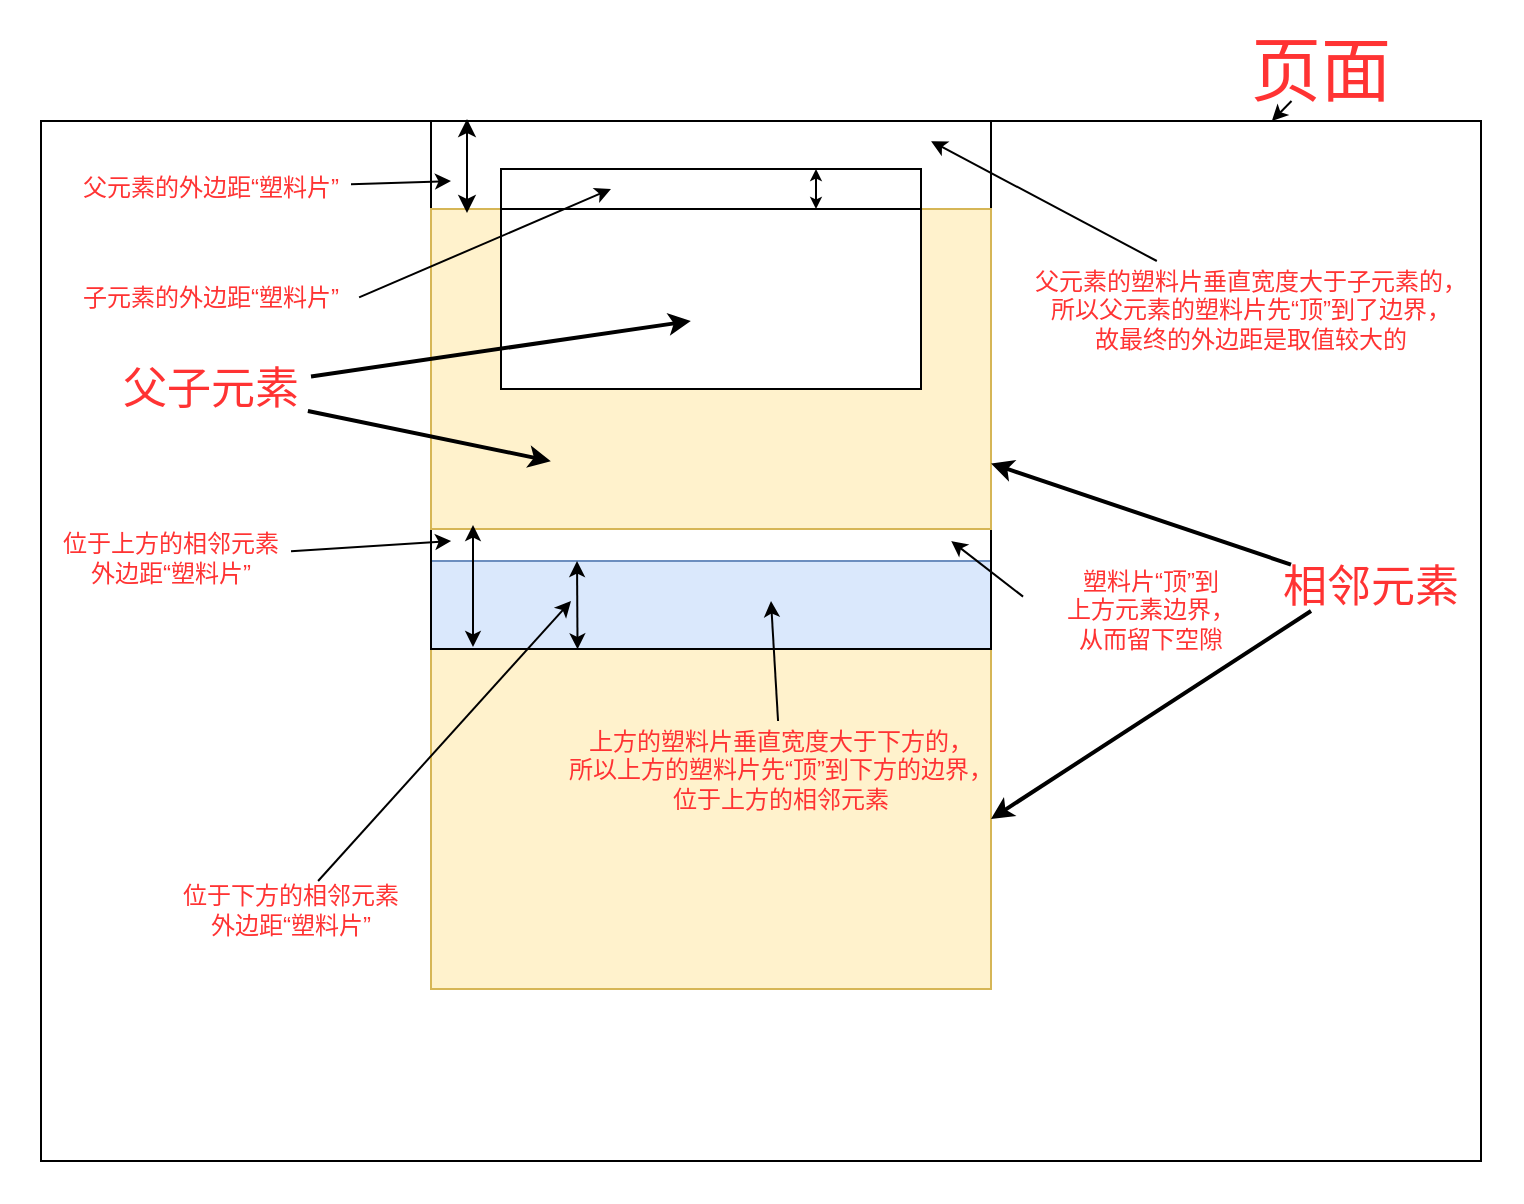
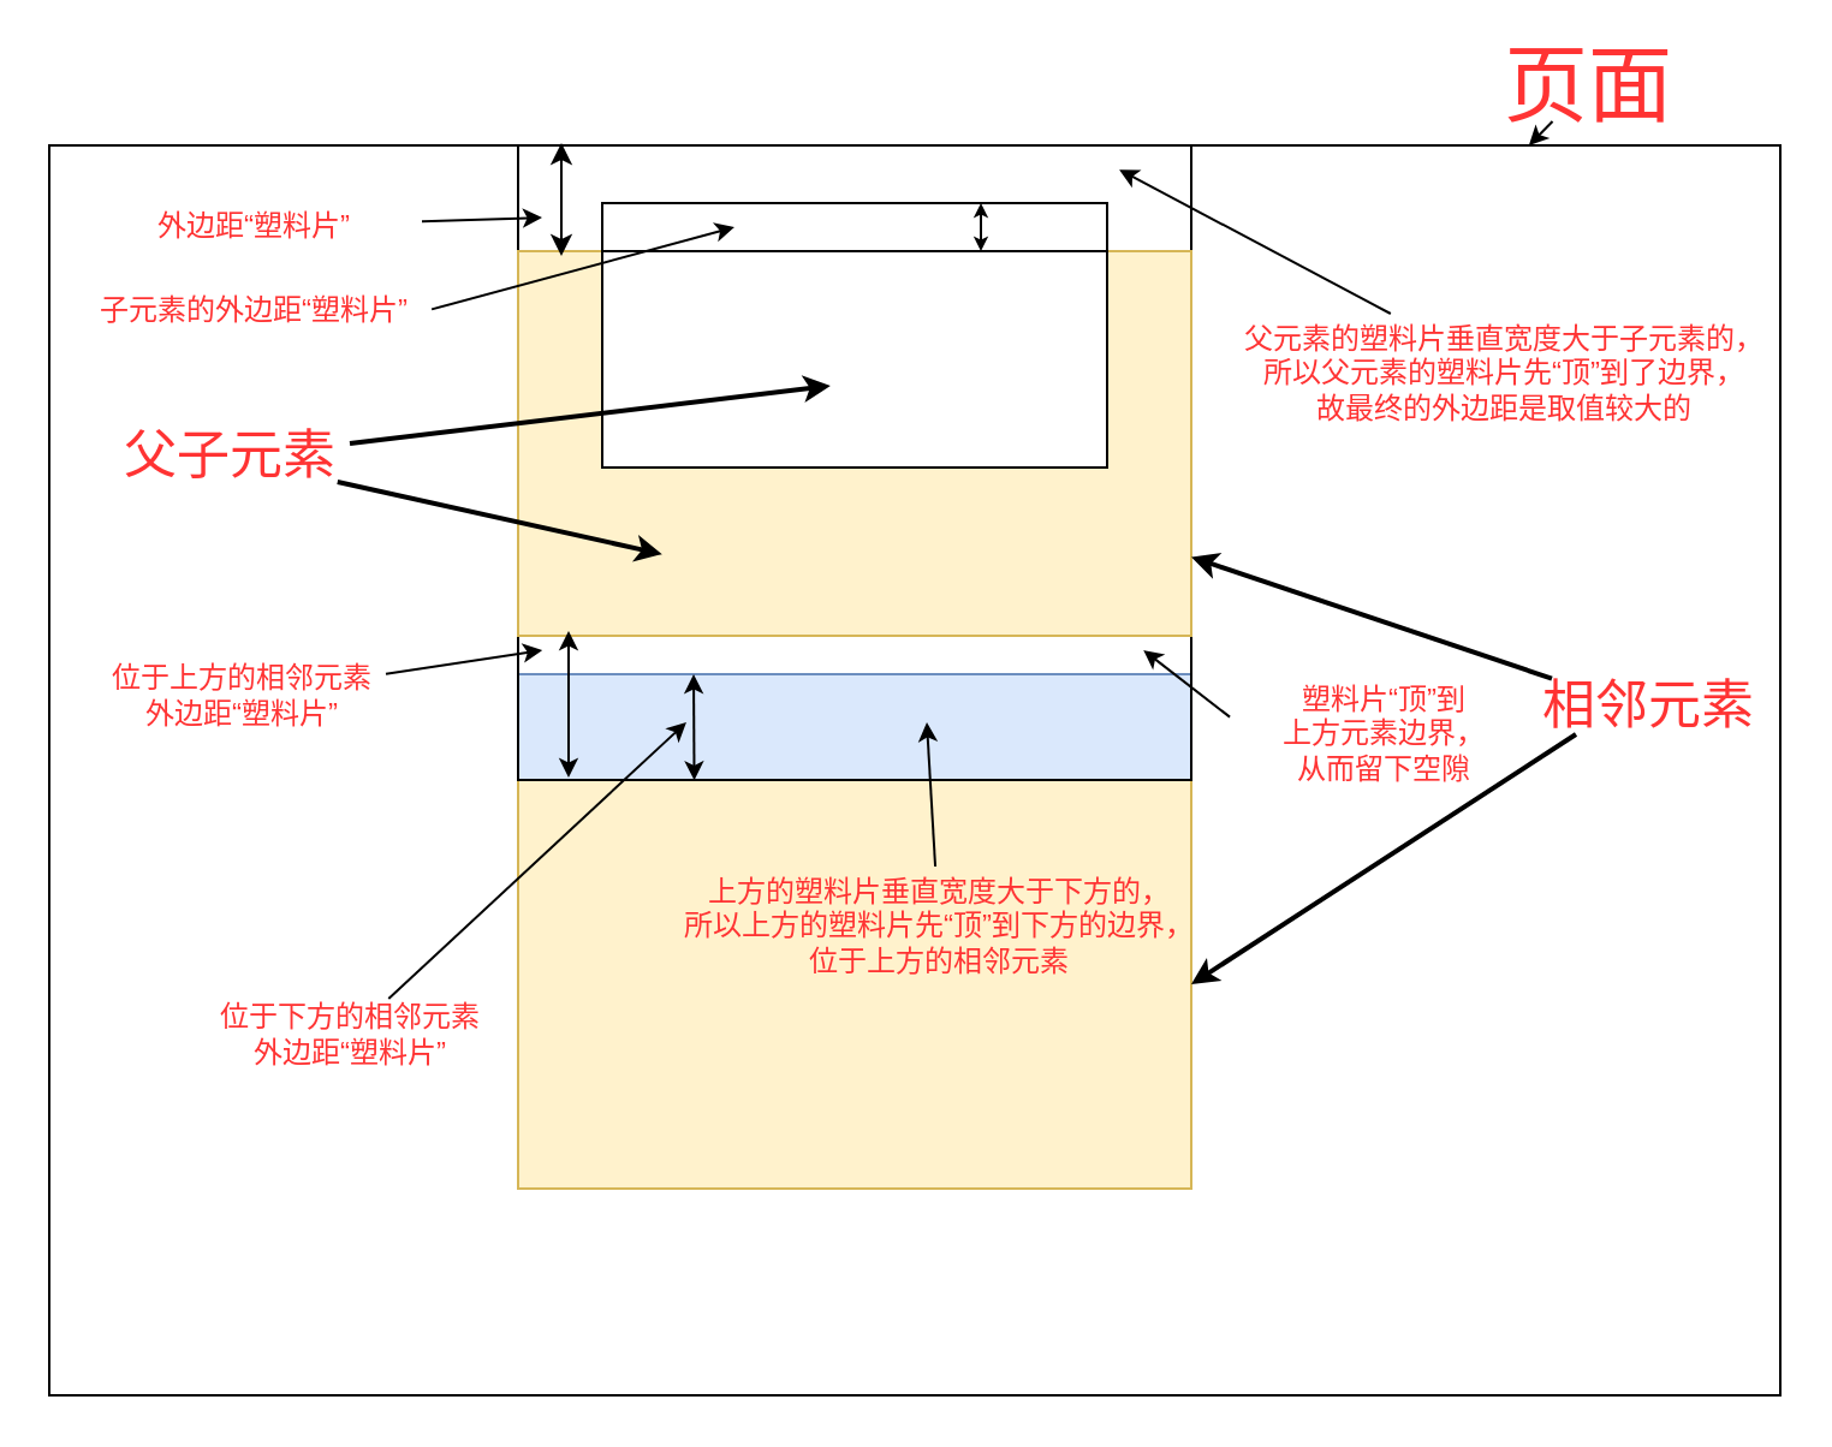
  <mxCell id="0" />
  <mxCell id="1" parent="0" />
  <mxCell id="2" value="" style="rounded=0;whiteSpace=wrap;html=1;" vertex="1" parent="1"><mxGeometry x="20" y="60" width="720" height="520" as="geometry" /></mxCell>
  <mxCell id="3" value="" style="rounded=0;whiteSpace=wrap;html=1;" vertex="1" parent="1"><mxGeometry x="215" y="60" width="280" height="160" as="geometry" /></mxCell>
  <mxCell id="4" value="" style="rounded=0;whiteSpace=wrap;html=1;fillColor=#dae8fc;strokeColor=#6c8ebf;" vertex="1" parent="1"><mxGeometry x="215" y="280" width="280" height="170" as="geometry" /></mxCell>
  <mxCell id="5" value="" style="rounded=0;whiteSpace=wrap;html=1;fillColor=#fff2cc;strokeColor=#d6b656;" vertex="1" parent="1"><mxGeometry x="215" y="324" width="280" height="170" as="geometry" /></mxCell>
  <mxCell id="6" value="" style="rounded=0;whiteSpace=wrap;html=1;fillColor=none;" vertex="1" parent="1"><mxGeometry x="215" y="264" width="280" height="60" as="geometry" /></mxCell>
  <mxCell id="7" value="" style="rounded=0;whiteSpace=wrap;html=1;fillColor=#fff2cc;strokeColor=#d6b656;" vertex="1" parent="1"><mxGeometry x="215" y="104" width="280" height="160" as="geometry" /></mxCell>
  <mxCell id="8" value="" style="rounded=0;whiteSpace=wrap;html=1;" vertex="1" parent="1"><mxGeometry x="250" y="84" width="210" height="90" as="geometry" /></mxCell>
  <mxCell id="9" value="" style="rounded=0;whiteSpace=wrap;html=1;" vertex="1" parent="1"><mxGeometry x="250" y="104" width="210" height="90" as="geometry" /></mxCell>
  <mxCell id="10" value="" style="endArrow=classic;startArrow=classic;html=1;" edge="1" parent="1"><mxGeometry width="50" height="50" relative="1" as="geometry"><mxPoint x="233" y="106" as="sourcePoint" /><mxPoint x="233" y="59" as="targetPoint" /></mxGeometry></mxCell>
  <mxCell id="11" value="" style="endArrow=classic;startArrow=classic;html=1;endSize=3;startSize=3;exitX=0.75;exitY=0;exitDx=0;exitDy=0;entryX=0.75;entryY=0;entryDx=0;entryDy=0;" edge="1" parent="1" source="9" target="8"><mxGeometry width="50" height="50" relative="1" as="geometry"><mxPoint x="305" y="134" as="sourcePoint" /><mxPoint x="355" y="84" as="targetPoint" /></mxGeometry></mxCell>
  <mxCell id="12" value="" style="endArrow=classic;startArrow=classic;html=1;startSize=5;endSize=5;" edge="1" parent="1"><mxGeometry width="50" height="50" relative="1" as="geometry"><mxPoint x="236" y="323" as="sourcePoint" /><mxPoint x="236" y="262" as="targetPoint" /></mxGeometry></mxCell>
  <mxCell id="13" value="" style="endArrow=classic;startArrow=classic;html=1;startSize=5;endSize=5;exitX=0.126;exitY=0.001;exitDx=0;exitDy=0;exitPerimeter=0;" edge="1" parent="1"><mxGeometry width="50" height="50" relative="1" as="geometry"><mxPoint x="288.28" y="324.17" as="sourcePoint" /><mxPoint x="288" y="280" as="targetPoint" /></mxGeometry></mxCell>
  <mxCell id="14" style="edgeStyle=none;rounded=0;orthogonalLoop=1;jettySize=auto;html=1;entryX=0.214;entryY=0.788;entryDx=0;entryDy=0;entryPerimeter=0;startSize=5;endSize=5;strokeWidth=2;" edge="1" parent="1" source="16" target="7"><mxGeometry relative="1" as="geometry" /></mxCell>
  <mxCell id="15" style="edgeStyle=none;rounded=0;orthogonalLoop=1;jettySize=auto;html=1;entryX=0.452;entryY=0.622;entryDx=0;entryDy=0;entryPerimeter=0;startSize=5;endSize=5;strokeWidth=2;" edge="1" parent="1" source="16" target="9"><mxGeometry relative="1" as="geometry" /></mxCell>
- <mxCell id="16" value="&lt;font color=&quot;#ff3333&quot; style=&quot;font-size: 22px&quot;&gt;父子元素&lt;/font&gt;" style="text;html=1;align=center;verticalAlign=middle;resizable=0;points=[];autosize=1;strokeColor=none;" vertex="1" parent="1"><mxGeometry x="55" y="185" width="100" height="20" as="geometry" /></mxCell>
+ <mxCell id="16" value="&lt;font color=&quot;#ff3333&quot; style=&quot;font-size: 22px&quot;&gt;父子元素&lt;/font&gt;" style="text;html=1;align=center;verticalAlign=middle;resizable=0;points=[];autosize=1;strokeColor=none;" vertex="1" parent="1"><mxGeometry x="45" y="180" width="100" height="20" as="geometry" /></mxCell>
  <mxCell id="17" style="edgeStyle=none;rounded=0;orthogonalLoop=1;jettySize=auto;html=1;startSize=5;endSize=5;strokeWidth=2;exitX=0.1;exitY=-0.11;exitDx=0;exitDy=0;exitPerimeter=0;" edge="1" parent="1" source="19" target="7"><mxGeometry relative="1" as="geometry" /></mxCell>
  <mxCell id="18" style="edgeStyle=none;rounded=0;orthogonalLoop=1;jettySize=auto;html=1;entryX=1;entryY=0.5;entryDx=0;entryDy=0;startSize=5;endSize=5;strokeWidth=2;exitX=0.2;exitY=1.05;exitDx=0;exitDy=0;exitPerimeter=0;" edge="1" parent="1" source="19" target="5"><mxGeometry relative="1" as="geometry"><mxPoint x="605" y="310" as="sourcePoint" /></mxGeometry></mxCell>
  <mxCell id="19" value="&lt;font color=&quot;#ff3333&quot; style=&quot;font-size: 22px&quot;&gt;相邻元素&lt;/font&gt;" style="text;html=1;align=center;verticalAlign=middle;resizable=0;points=[];autosize=1;strokeColor=none;" vertex="1" parent="1"><mxGeometry x="635" y="284" width="100" height="20" as="geometry" /></mxCell>
  <mxCell id="20" style="edgeStyle=none;rounded=0;orthogonalLoop=1;jettySize=auto;html=1;startSize=5;endSize=5;strokeWidth=1;" edge="1" parent="1" source="21"><mxGeometry relative="1" as="geometry"><mxPoint x="225" y="90" as="targetPoint" /></mxGeometry></mxCell>
- <mxCell id="21" value="&lt;font color=&quot;#ff3333&quot;&gt;父元素的外边距“塑料片”&lt;/font&gt;" style="text;html=1;align=center;verticalAlign=middle;resizable=0;points=[];autosize=1;strokeColor=none;" vertex="1" parent="1"><mxGeometry x="35" y="84" width="140" height="20" as="geometry" /></mxCell>
+ <mxCell id="21" value="&lt;font color=&quot;#ff3333&quot;&gt;外边距“塑料片”&lt;/font&gt;" style="text;html=1;align=center;verticalAlign=middle;resizable=0;points=[];autosize=1;strokeColor=none;" vertex="1" parent="1"><mxGeometry x="35" y="84" width="140" height="20" as="geometry" /></mxCell>
  <mxCell id="22" style="edgeStyle=none;rounded=0;orthogonalLoop=1;jettySize=auto;html=1;startSize=5;endSize=5;strokeWidth=1;exitX=1.029;exitY=0.46;exitDx=0;exitDy=0;exitPerimeter=0;" edge="1" parent="1" source="23"><mxGeometry relative="1" as="geometry"><mxPoint x="305" y="94" as="targetPoint" /></mxGeometry></mxCell>
- <mxCell id="23" value="&lt;font color=&quot;#ff3333&quot;&gt;子元素的外边距“塑料片”&lt;/font&gt;" style="text;html=1;align=center;verticalAlign=middle;resizable=0;points=[];autosize=1;strokeColor=none;" vertex="1" parent="1"><mxGeometry x="35" y="139" width="140" height="20" as="geometry" /></mxCell>
+ <mxCell id="23" value="&lt;font color=&quot;#ff3333&quot;&gt;子元素的外边距“塑料片”&lt;/font&gt;" style="text;html=1;align=center;verticalAlign=middle;resizable=0;points=[];autosize=1;strokeColor=none;" vertex="1" parent="1"><mxGeometry x="35" y="119" width="140" height="20" as="geometry" /></mxCell>
  <mxCell id="24" style="edgeStyle=none;rounded=0;orthogonalLoop=1;jettySize=auto;html=1;entryX=0.893;entryY=0.063;entryDx=0;entryDy=0;entryPerimeter=0;startSize=5;endSize=5;strokeWidth=1;" edge="1" parent="1" source="25" target="3"><mxGeometry relative="1" as="geometry" /></mxCell>
  <mxCell id="25" value="&lt;font color=&quot;#ff3333&quot;&gt;父元素的塑料片垂直宽度大于子元素的，&lt;br&gt;所以父元素的塑料片先“顶”到了边界，&lt;br&gt;故最终的外边距是取值较大的&lt;/font&gt;" style="text;html=1;align=center;verticalAlign=middle;resizable=0;points=[];autosize=1;strokeColor=none;" vertex="1" parent="1"><mxGeometry x="510" y="130" width="230" height="50" as="geometry" /></mxCell>
  <mxCell id="26" style="edgeStyle=none;rounded=0;orthogonalLoop=1;jettySize=auto;html=1;entryX=0.036;entryY=0.1;entryDx=0;entryDy=0;entryPerimeter=0;startSize=5;endSize=5;strokeWidth=1;" edge="1" parent="1" source="27" target="6"><mxGeometry relative="1" as="geometry" /></mxCell>
- <mxCell id="27" value="&lt;font color=&quot;#ff3333&quot;&gt;位于上方的相邻元素&lt;br&gt;外边距“塑料片”&lt;/font&gt;" style="text;html=1;align=center;verticalAlign=middle;resizable=0;points=[];autosize=1;strokeColor=none;" vertex="1" parent="1"><mxGeometry x="25" y="264" width="120" height="30" as="geometry" /></mxCell>
+ <mxCell id="27" value="&lt;font color=&quot;#ff3333&quot;&gt;位于上方的相邻元素&lt;br&gt;外边距“塑料片”&lt;/font&gt;" style="text;html=1;align=center;verticalAlign=middle;resizable=0;points=[];autosize=1;strokeColor=none;" vertex="1" parent="1"><mxGeometry x="40" y="274" width="120" height="30" as="geometry" /></mxCell>
  <mxCell id="28" style="edgeStyle=none;rounded=0;orthogonalLoop=1;jettySize=auto;html=1;startSize=5;endSize=5;strokeWidth=1;" edge="1" parent="1" source="29"><mxGeometry relative="1" as="geometry"><mxPoint x="285" y="300" as="targetPoint" /></mxGeometry></mxCell>
- <mxCell id="29" value="&lt;font color=&quot;#ff3333&quot;&gt;位于下方的相邻元素&lt;br&gt;外边距“塑料片”&lt;/font&gt;" style="text;html=1;align=center;verticalAlign=middle;resizable=0;points=[];autosize=1;strokeColor=none;" vertex="1" parent="1"><mxGeometry x="85" y="440" width="120" height="30" as="geometry" /></mxCell>
+ <mxCell id="29" value="&lt;font color=&quot;#ff3333&quot;&gt;位于下方的相邻元素&lt;br&gt;外边距“塑料片”&lt;/font&gt;" style="text;html=1;align=center;verticalAlign=middle;resizable=0;points=[];autosize=1;strokeColor=none;" vertex="1" parent="1"><mxGeometry x="85" y="415" width="120" height="30" as="geometry" /></mxCell>
  <mxCell id="30" style="edgeStyle=none;rounded=0;orthogonalLoop=1;jettySize=auto;html=1;startSize=5;endSize=5;strokeWidth=1;" edge="1" parent="1" source="31"><mxGeometry relative="1" as="geometry"><mxPoint x="385" y="300" as="targetPoint" /></mxGeometry></mxCell>
  <mxCell id="31" value="&lt;font color=&quot;#ff3333&quot;&gt;上方的塑料片垂直宽度大于下方的，&lt;br&gt;所以上方的塑料片先“顶”到下方的边界，&lt;br&gt;位于上方的相邻元素&lt;/font&gt;" style="text;html=1;align=center;verticalAlign=middle;resizable=0;points=[];autosize=1;strokeColor=none;" vertex="1" parent="1"><mxGeometry x="275" y="360" width="230" height="50" as="geometry" /></mxCell>
  <mxCell id="32" style="edgeStyle=none;rounded=0;orthogonalLoop=1;jettySize=auto;html=1;entryX=0.929;entryY=0.1;entryDx=0;entryDy=0;entryPerimeter=0;startSize=5;endSize=5;strokeWidth=1;exitX=0.008;exitY=0.356;exitDx=0;exitDy=0;exitPerimeter=0;" edge="1" parent="1" source="33" target="6"><mxGeometry relative="1" as="geometry" /></mxCell>
  <mxCell id="33" value="&lt;font color=&quot;#ff3333&quot;&gt;塑料片“顶”到&lt;br&gt;上方元素边界，&lt;br&gt;从而留下空隙&lt;/font&gt;" style="text;html=1;align=center;verticalAlign=middle;resizable=0;points=[];autosize=1;strokeColor=none;" vertex="1" parent="1"><mxGeometry x="510" y="280" width="130" height="50" as="geometry" /></mxCell>
  <mxCell id="34" style="edgeStyle=none;rounded=0;orthogonalLoop=1;jettySize=auto;html=1;startSize=5;endSize=5;strokeWidth=1;" edge="1" parent="1" source="35" target="2"><mxGeometry relative="1" as="geometry" /></mxCell>
  <mxCell id="35" value="&lt;font style=&quot;font-size: 35px&quot; color=&quot;#ff3333&quot;&gt;页面&lt;/font&gt;" style="text;html=1;align=center;verticalAlign=middle;resizable=0;points=[];autosize=1;strokeColor=none;" vertex="1" parent="1"><mxGeometry x="615" y="20" width="90" height="30" as="geometry" /></mxCell>
